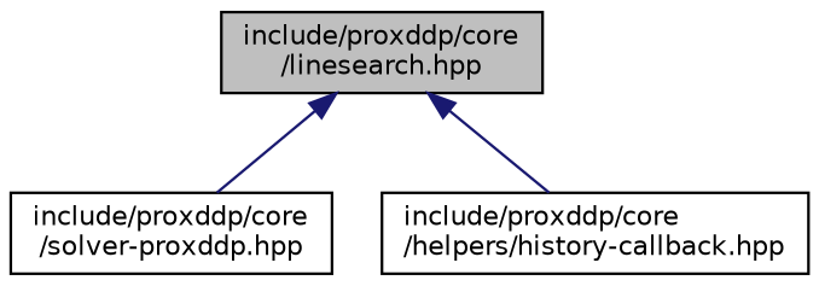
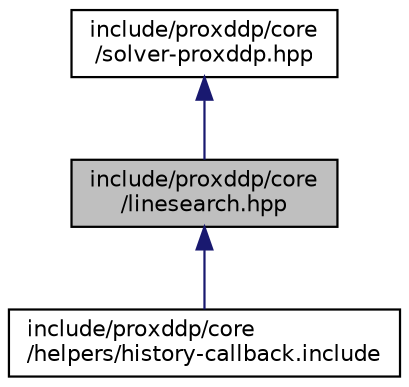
  digraph {
    node [color=black fontname=Helvetica fontsize=10 shape=record]
    edge [color=midnightblue dir=back fontname=Helvetica fontsize=10 labelfontname=Helvetica labelfontsize=10 style=solid]
    n1 [fillcolor=grey75 fontcolor=black height=0.2 label="include/proxddp/core\l/linesearch.hpp" style=filled width=0.4]
    n2 [height=0.2 label="include/proxddp/core\l/solver-proxddp.hpp" width=0.4]
-   n3 [height=0.2 label="include/proxddp/core\l/helpers/history-callback.hpp" width=0.4]
-   n1 -> n2
+   n3 [height=0.2 label="include/proxddp/core\l/helpers/history-callback.include" width=0.4]
+   n2 -> n1
    n1 -> n3
  }
